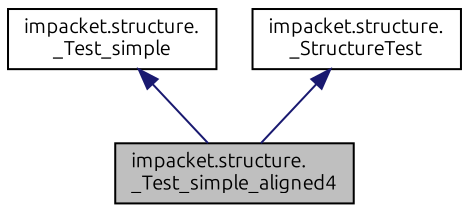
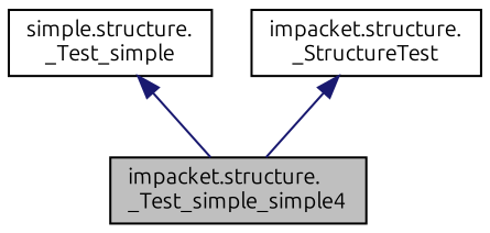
  digraph {
    fontname=Ubuntu
    node [color=black fillcolor=white fontname=Ubuntu fontsize=10 shape=record style=filled]
    edge [color=midnightblue dir=back fontname=Ubuntu fontsize=10 labelfontname=Helvetica labelfontsize=10 style=solid]
-   n1 [fillcolor=grey75 fontcolor=black height=0.2 label="impacket.structure.\l_Test_simple_aligned4" width=0.4]
-   n2 [height=0.2 label="impacket.structure.\l_Test_simple" width=0.4]
+   n1 [fillcolor=grey75 fontcolor=black height=0.2 label="impacket.structure.\l_Test_simple_simple4" width=0.4]
+   n2 [height=0.2 label="simple.structure.\l_Test_simple" width=0.4]
    n3 [height=0.2 label="impacket.structure.\l_StructureTest" width=0.4]
    n2 -> n1
    n3 -> n1
  }
